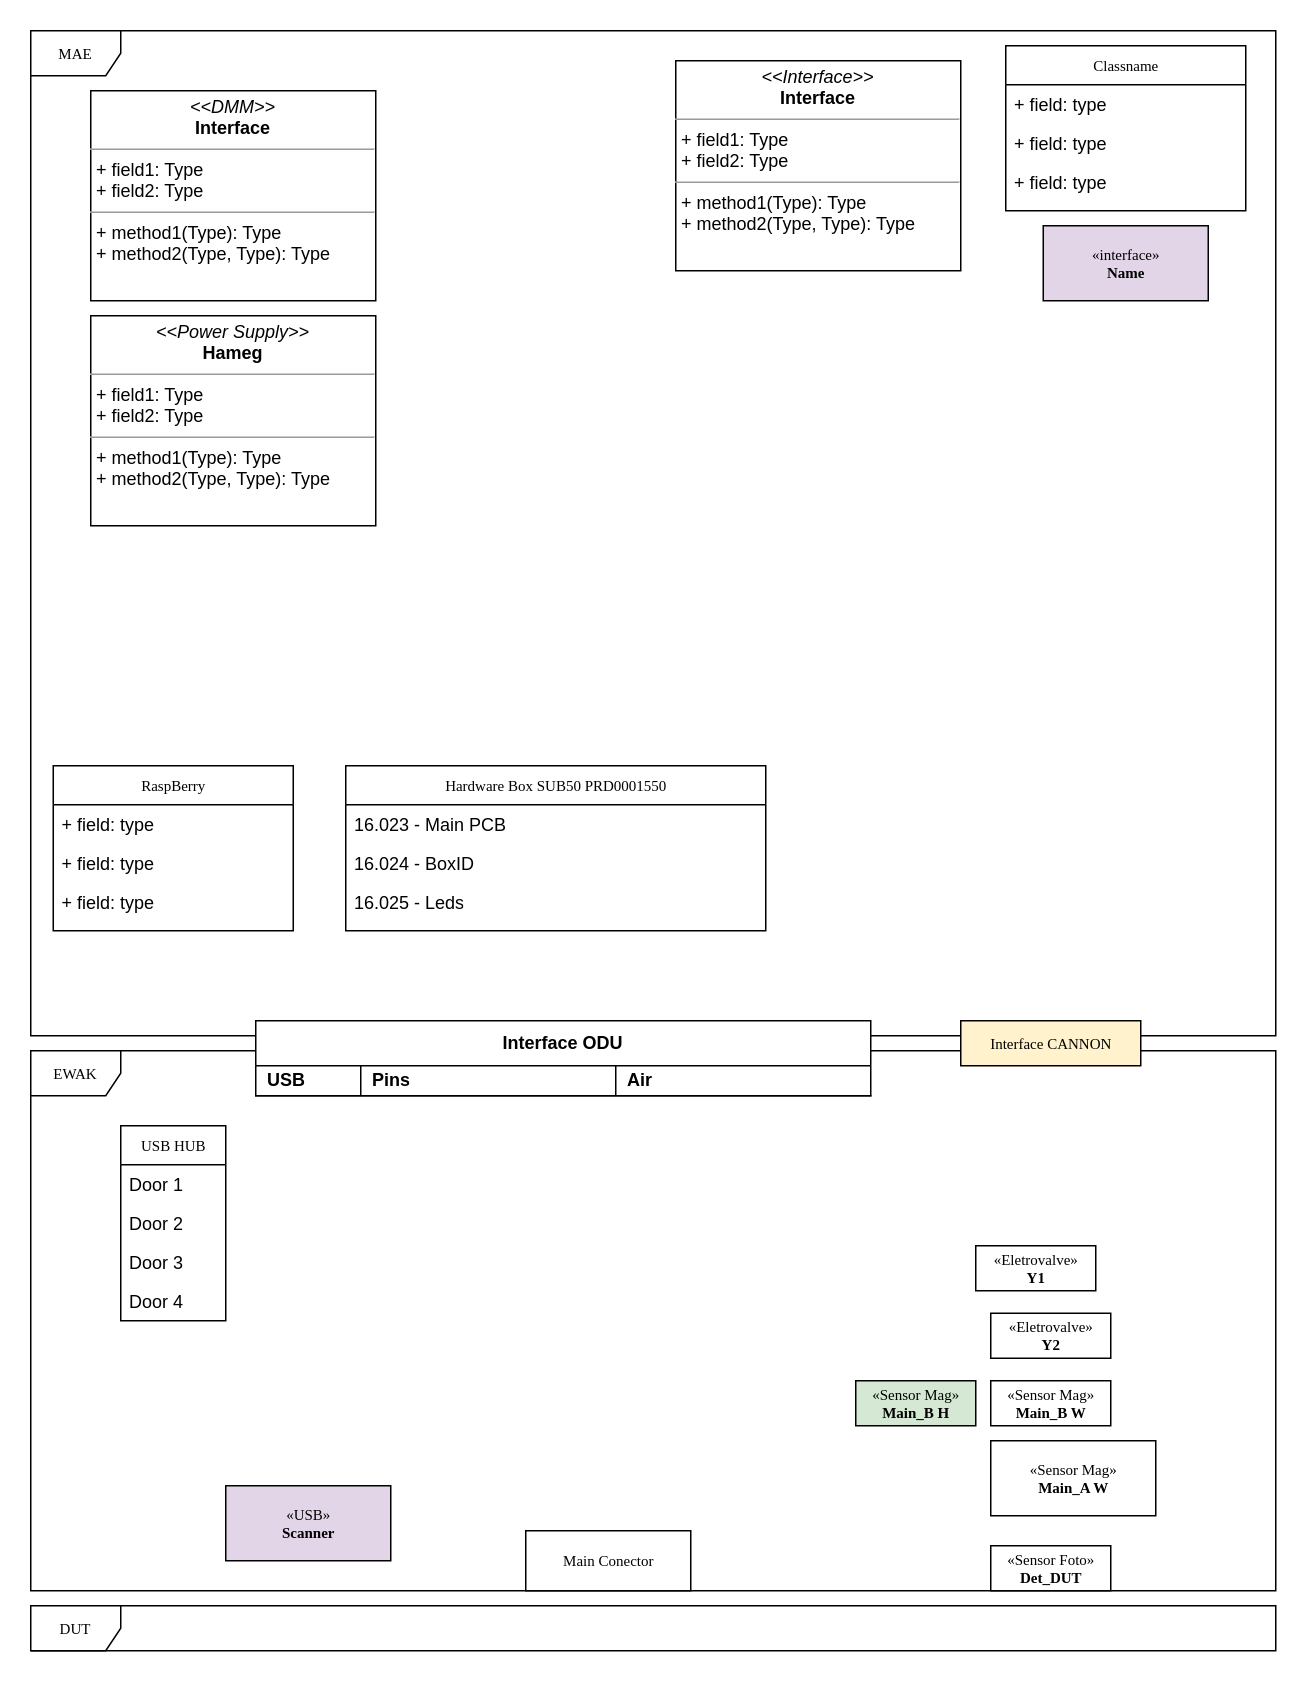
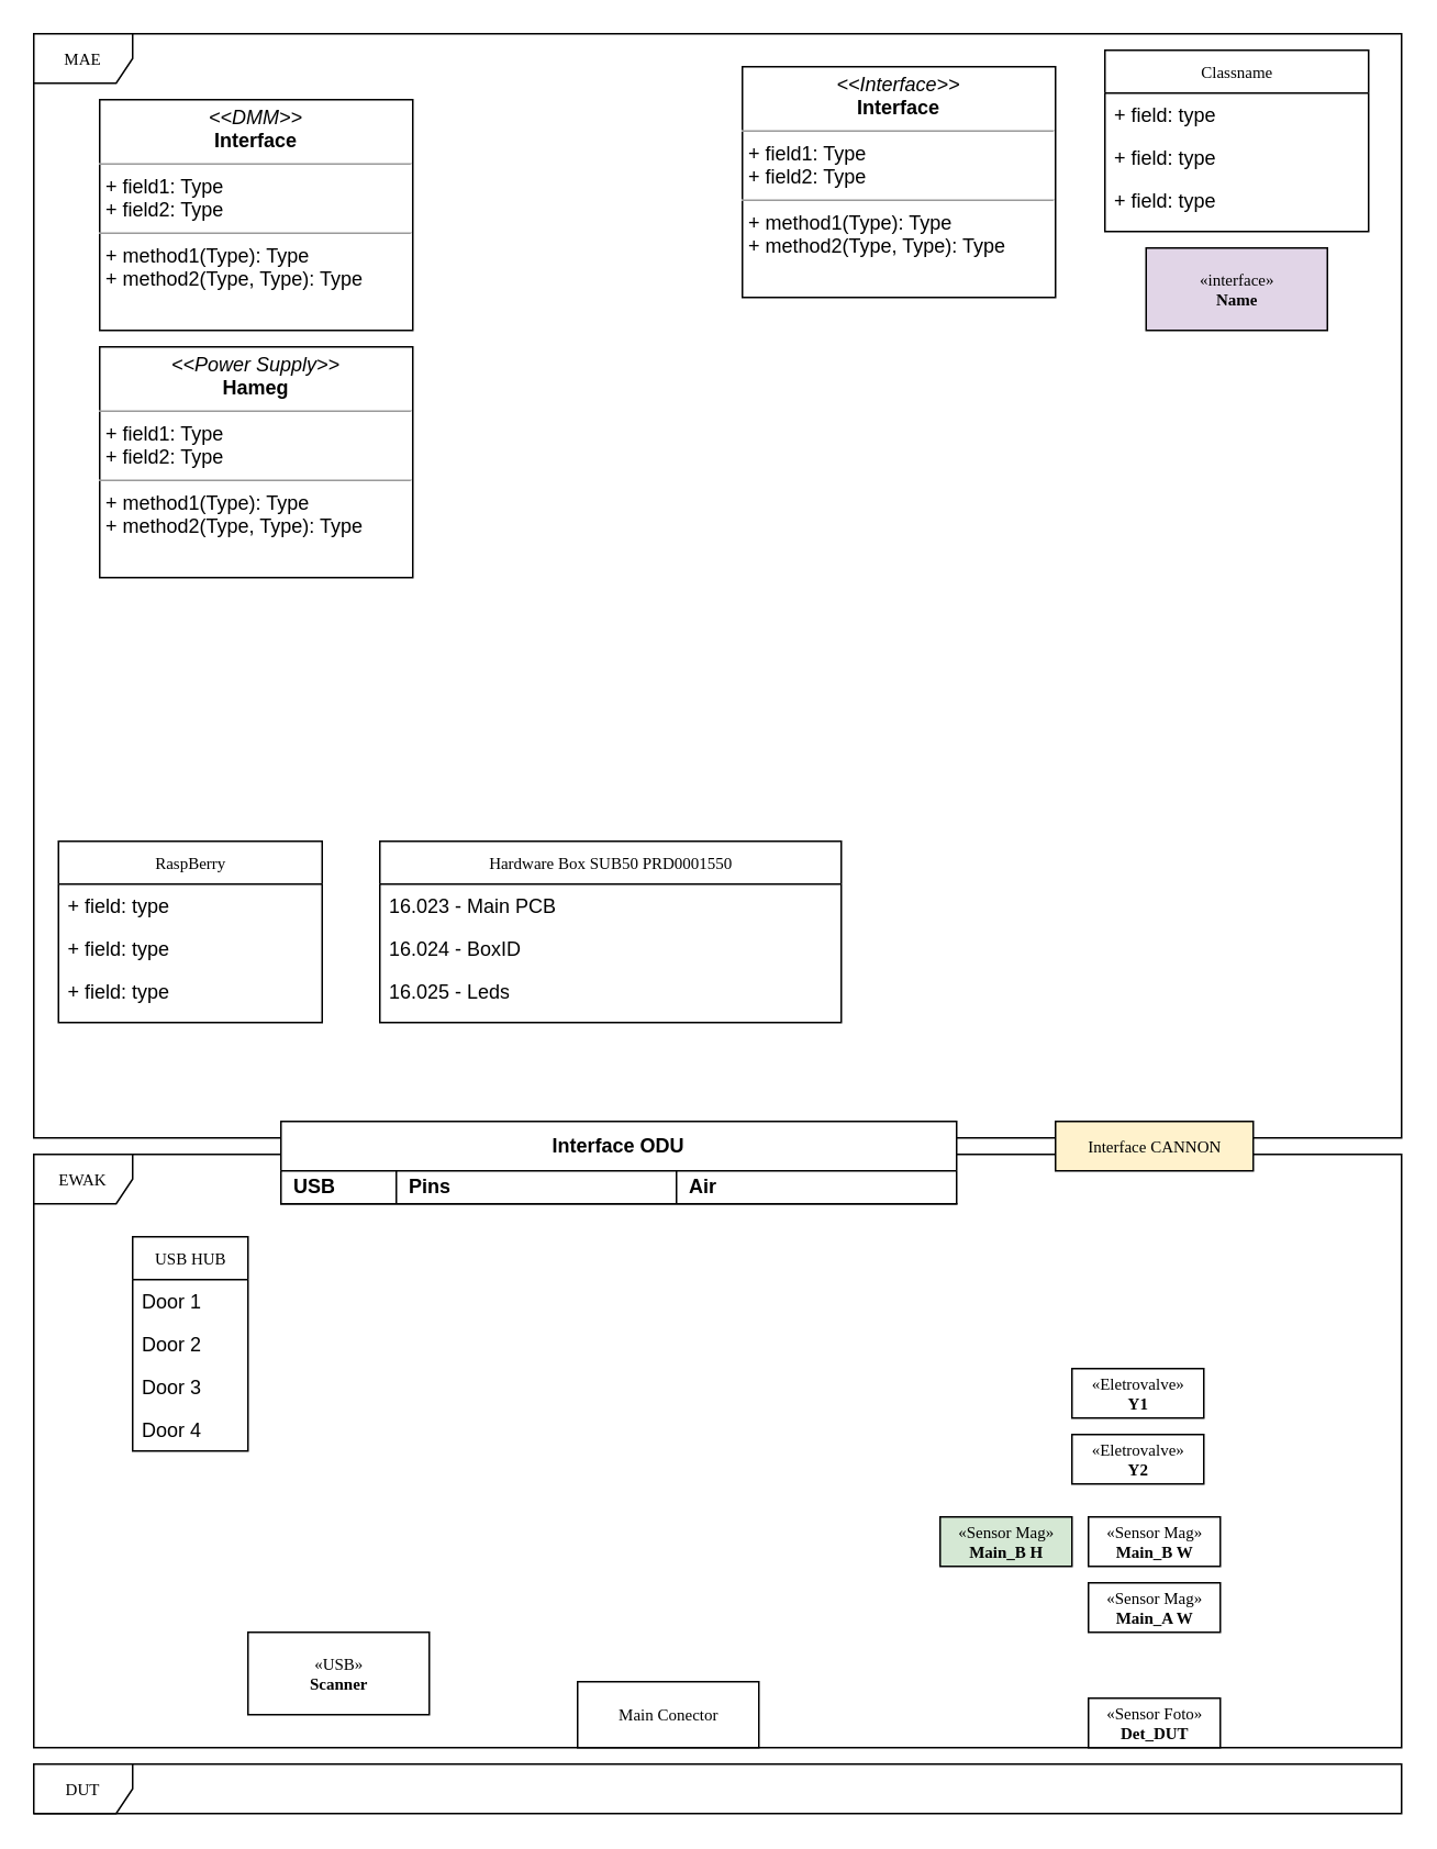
  <mxCell id="0" />
  <mxCell id="1" parent="0" />
  <mxCell id="2" value="MAE" style="shape=umlFrame;whiteSpace=wrap;html=1;rounded=0;shadow=0;comic=0;labelBackgroundColor=none;strokeWidth=1;fontFamily=Verdana;fontSize=10;align=center;" parent="1" vertex="1"><mxGeometry x="20" y="20" width="830" height="670" as="geometry" /></mxCell>
  <mxCell id="3" value="Classname" style="swimlane;html=1;fontStyle=0;childLayout=stackLayout;horizontal=1;startSize=26;fillColor=none;horizontalStack=0;resizeParent=1;resizeLast=0;collapsible=1;marginBottom=0;swimlaneFillColor=#ffffff;rounded=0;shadow=0;comic=0;labelBackgroundColor=none;strokeWidth=1;fontFamily=Verdana;fontSize=10;align=center;" parent="1" vertex="1"><mxGeometry x="670" y="30" width="160" height="110" as="geometry" /></mxCell>
  <mxCell id="4" value="+ field: type" style="text;html=1;strokeColor=none;fillColor=none;align=left;verticalAlign=top;spacingLeft=4;spacingRight=4;whiteSpace=wrap;overflow=hidden;rotatable=0;points=[[0,0.5],[1,0.5]];portConstraint=eastwest;" parent="3" vertex="1"><mxGeometry y="26" width="160" height="26" as="geometry" /></mxCell>
  <mxCell id="5" value="+ field: type" style="text;html=1;strokeColor=none;fillColor=none;align=left;verticalAlign=top;spacingLeft=4;spacingRight=4;whiteSpace=wrap;overflow=hidden;rotatable=0;points=[[0,0.5],[1,0.5]];portConstraint=eastwest;" parent="3" vertex="1"><mxGeometry y="52" width="160" height="26" as="geometry" /></mxCell>
  <mxCell id="6" value="+ field: type" style="text;html=1;strokeColor=none;fillColor=none;align=left;verticalAlign=top;spacingLeft=4;spacingRight=4;whiteSpace=wrap;overflow=hidden;rotatable=0;points=[[0,0.5],[1,0.5]];portConstraint=eastwest;" parent="3" vertex="1"><mxGeometry y="78" width="160" height="26" as="geometry" /></mxCell>
  <mxCell id="7" value="&lt;p style=&quot;margin:0px;margin-top:4px;text-align:center;&quot;&gt;&lt;i&gt;&amp;lt;&amp;lt;Interface&amp;gt;&amp;gt;&lt;/i&gt;&lt;br/&gt;&lt;b&gt;Interface&lt;/b&gt;&lt;/p&gt;&lt;hr size=&quot;1&quot;/&gt;&lt;p style=&quot;margin:0px;margin-left:4px;&quot;&gt;+ field1: Type&lt;br/&gt;+ field2: Type&lt;/p&gt;&lt;hr size=&quot;1&quot;/&gt;&lt;p style=&quot;margin:0px;margin-left:4px;&quot;&gt;+ method1(Type): Type&lt;br/&gt;+ method2(Type, Type): Type&lt;/p&gt;" style="verticalAlign=top;align=left;overflow=fill;fontSize=12;fontFamily=Helvetica;html=1;rounded=0;shadow=0;comic=0;labelBackgroundColor=none;strokeWidth=1" parent="1" vertex="1"><mxGeometry x="450" y="40" width="190" height="140" as="geometry" /></mxCell>
  <mxCell id="8" value="&amp;laquo;interface&amp;raquo;&lt;br&gt;&lt;b&gt;Name&lt;/b&gt;" style="html=1;rounded=0;shadow=0;comic=0;labelBackgroundColor=none;strokeWidth=1;fontFamily=Verdana;fontSize=10;align=center;fillColor=#e1d5e7;" parent="1" vertex="1"><mxGeometry x="695" y="150" width="110" height="50" as="geometry" /></mxCell>
  <mxCell id="9" value="EWAK" style="shape=umlFrame;whiteSpace=wrap;html=1;rounded=0;shadow=0;comic=0;labelBackgroundColor=none;strokeWidth=1;fontFamily=Verdana;fontSize=10;align=center;" vertex="1" parent="1"><mxGeometry x="20" y="700" width="830" height="360" as="geometry" /></mxCell>
  <mxCell id="10" value="Main Conector" style="html=1;rounded=0;shadow=0;comic=0;labelBackgroundColor=none;strokeWidth=1;fontFamily=Verdana;fontSize=10;align=center;" vertex="1" parent="1"><mxGeometry x="350" y="1020" width="110" height="40" as="geometry" /></mxCell>
  <mxCell id="11" value="USB HUB" style="swimlane;html=1;fontStyle=0;childLayout=stackLayout;horizontal=1;startSize=26;fillColor=none;horizontalStack=0;resizeParent=1;resizeLast=0;collapsible=1;marginBottom=0;swimlaneFillColor=#ffffff;rounded=0;shadow=0;comic=0;labelBackgroundColor=none;strokeWidth=1;fontFamily=Verdana;fontSize=10;align=center;" vertex="1" parent="1"><mxGeometry x="80" y="750" width="70" height="130" as="geometry" /></mxCell>
  <mxCell id="12" value="Door 1" style="text;html=1;strokeColor=none;fillColor=none;align=left;verticalAlign=top;spacingLeft=4;spacingRight=4;whiteSpace=wrap;overflow=hidden;rotatable=0;points=[[0,0.5],[1,0.5]];portConstraint=eastwest;" vertex="1" parent="11"><mxGeometry y="26" width="70" height="26" as="geometry" /></mxCell>
  <mxCell id="13" value="Door 2" style="text;html=1;strokeColor=none;fillColor=none;align=left;verticalAlign=top;spacingLeft=4;spacingRight=4;whiteSpace=wrap;overflow=hidden;rotatable=0;points=[[0,0.5],[1,0.5]];portConstraint=eastwest;" vertex="1" parent="11"><mxGeometry y="52" width="70" height="26" as="geometry" /></mxCell>
  <mxCell id="14" value="Door 3" style="text;html=1;strokeColor=none;fillColor=none;align=left;verticalAlign=top;spacingLeft=4;spacingRight=4;whiteSpace=wrap;overflow=hidden;rotatable=0;points=[[0,0.5],[1,0.5]];portConstraint=eastwest;" vertex="1" parent="11"><mxGeometry y="78" width="70" height="26" as="geometry" /></mxCell>
  <mxCell id="15" value="Door 4" style="text;html=1;strokeColor=none;fillColor=none;align=left;verticalAlign=top;spacingLeft=4;spacingRight=4;whiteSpace=wrap;overflow=hidden;rotatable=0;points=[[0,0.5],[1,0.5]];portConstraint=eastwest;" vertex="1" parent="11"><mxGeometry y="104" width="70" height="26" as="geometry" /></mxCell>
  <mxCell id="16" value="Interface CANNON" style="html=1;rounded=0;shadow=0;comic=0;labelBackgroundColor=none;strokeWidth=1;fontFamily=Verdana;fontSize=10;align=center;fillColor=#fff2cc;" vertex="1" parent="1"><mxGeometry x="640" y="680" width="120" height="30" as="geometry" /></mxCell>
  <mxCell id="17" value="DUT" style="shape=umlFrame;whiteSpace=wrap;html=1;rounded=0;shadow=0;comic=0;labelBackgroundColor=none;strokeWidth=1;fontFamily=Verdana;fontSize=10;align=center;" vertex="1" parent="1"><mxGeometry x="20" y="1070" width="830" height="30" as="geometry" /></mxCell>
  <mxCell id="18" value="«Eletrovalve»&lt;br&gt;&lt;b&gt;Y1&lt;/b&gt;" style="html=1;rounded=0;shadow=0;comic=0;labelBackgroundColor=none;strokeWidth=1;fontFamily=Verdana;fontSize=10;align=center;" vertex="1" parent="1"><mxGeometry x="650" y="830" width="80" height="30" as="geometry" /></mxCell>
- <mxCell id="19" value="«Eletrovalve»&lt;br&gt;&lt;b&gt;Y2&lt;/b&gt;" style="html=1;rounded=0;shadow=0;comic=0;labelBackgroundColor=none;strokeWidth=1;fontFamily=Verdana;fontSize=10;align=center;" vertex="1" parent="1"><mxGeometry x="660" y="875" width="80" height="30" as="geometry" /></mxCell>
+ <mxCell id="19" value="«Eletrovalve»&lt;br&gt;&lt;b&gt;Y2&lt;/b&gt;" style="html=1;rounded=0;shadow=0;comic=0;labelBackgroundColor=none;strokeWidth=1;fontFamily=Verdana;fontSize=10;align=center;" vertex="1" parent="1"><mxGeometry x="650" y="870" width="80" height="30" as="geometry" /></mxCell>
  <mxCell id="20" value="«Sensor Foto»&lt;br&gt;&lt;b&gt;Det_DUT&lt;/b&gt;" style="html=1;rounded=0;shadow=0;comic=0;labelBackgroundColor=none;strokeWidth=1;fontFamily=Verdana;fontSize=10;align=center;" vertex="1" parent="1"><mxGeometry x="660" y="1030" width="80" height="30" as="geometry" /></mxCell>
- <mxCell id="21" value="«Sensor Mag»&lt;br&gt;&lt;b&gt;Main_A W&lt;/b&gt;" style="html=1;rounded=0;shadow=0;comic=0;labelBackgroundColor=none;strokeWidth=1;fontFamily=Verdana;fontSize=10;align=center;" vertex="1" parent="1"><mxGeometry x="660" y="960" width="110" height="50" as="geometry" /></mxCell>
+ <mxCell id="21" value="«Sensor Mag»&lt;br&gt;&lt;b&gt;Main_A W&lt;/b&gt;" style="html=1;rounded=0;shadow=0;comic=0;labelBackgroundColor=none;strokeWidth=1;fontFamily=Verdana;fontSize=10;align=center;" vertex="1" parent="1"><mxGeometry x="660" y="960" width="80" height="30" as="geometry" /></mxCell>
  <mxCell id="22" value="«Sensor Mag»&lt;br&gt;&lt;b&gt;Main_B H&lt;/b&gt;" style="html=1;rounded=0;shadow=0;comic=0;labelBackgroundColor=none;strokeWidth=1;fontFamily=Verdana;fontSize=10;align=center;fillColor=#d5e8d4;" vertex="1" parent="1"><mxGeometry x="570" y="920" width="80" height="30" as="geometry" /></mxCell>
  <mxCell id="23" value="«Sensor Mag»&lt;br&gt;&lt;b&gt;Main_B W&lt;/b&gt;" style="html=1;rounded=0;shadow=0;comic=0;labelBackgroundColor=none;strokeWidth=1;fontFamily=Verdana;fontSize=10;align=center;" vertex="1" parent="1"><mxGeometry x="660" y="920" width="80" height="30" as="geometry" /></mxCell>
- <mxCell id="24" value="«USB»&lt;br&gt;&lt;b&gt;Scanner&lt;/b&gt;" style="html=1;rounded=0;shadow=0;comic=0;labelBackgroundColor=none;strokeWidth=1;fontFamily=Verdana;fontSize=10;align=center;fillColor=#e1d5e7;" vertex="1" parent="1"><mxGeometry x="150" y="990" width="110" height="50" as="geometry" /></mxCell>
+ <mxCell id="24" value="«USB»&lt;br&gt;&lt;b&gt;Scanner&lt;/b&gt;" style="html=1;rounded=0;shadow=0;comic=0;labelBackgroundColor=none;strokeWidth=1;fontFamily=Verdana;fontSize=10;align=center;" vertex="1" parent="1"><mxGeometry x="150" y="990" width="110" height="50" as="geometry" /></mxCell>
  <mxCell id="25" value="&lt;font style=&quot;font-size: 12px;&quot;&gt;Interface ODU&lt;/font&gt;" style="shape=table;startSize=30;container=1;collapsible=1;childLayout=tableLayout;fixedRows=1;rowLines=0;fontStyle=1;align=center;resizeLast=1;html=1;whiteSpace=wrap;direction=east;" vertex="1" parent="1"><mxGeometry x="170" y="680" width="410" height="50" as="geometry" /></mxCell>
  <mxCell id="26" value="" style="shape=tableRow;horizontal=0;startSize=0;swimlaneHead=0;swimlaneBody=0;fillColor=none;collapsible=0;dropTarget=0;points=[[0,0.5],[1,0.5]];portConstraint=eastwest;top=0;left=0;right=0;bottom=1;html=1;" vertex="1" parent="25"><mxGeometry y="30" width="410" height="20" as="geometry" /></mxCell>
  <mxCell id="27" value="USB" style="shape=partialRectangle;connectable=0;fillColor=none;top=0;left=0;bottom=0;right=0;align=left;spacingLeft=6;fontStyle=1;overflow=hidden;html=1;whiteSpace=wrap;" vertex="1" parent="26"><mxGeometry width="70" height="20" as="geometry"><mxRectangle width="70" height="20" as="alternateBounds" /></mxGeometry></mxCell>
  <mxCell id="28" value="Pins" style="shape=partialRectangle;connectable=0;fillColor=none;top=0;left=0;bottom=0;right=0;align=left;spacingLeft=6;fontStyle=1;overflow=hidden;html=1;whiteSpace=wrap;" vertex="1" parent="26"><mxGeometry x="70" width="170" height="20" as="geometry"><mxRectangle width="170" height="20" as="alternateBounds" /></mxGeometry></mxCell>
  <mxCell id="29" value="Air" style="shape=partialRectangle;connectable=0;fillColor=none;top=0;left=0;bottom=0;right=0;align=left;spacingLeft=6;fontStyle=1;overflow=hidden;html=1;whiteSpace=wrap;" vertex="1" parent="26"><mxGeometry x="240" width="170" height="20" as="geometry"><mxRectangle width="170" height="20" as="alternateBounds" /></mxGeometry></mxCell>
  <mxCell id="30" value="RaspBerry" style="swimlane;html=1;fontStyle=0;childLayout=stackLayout;horizontal=1;startSize=26;fillColor=none;horizontalStack=0;resizeParent=1;resizeLast=0;collapsible=1;marginBottom=0;swimlaneFillColor=#ffffff;rounded=0;shadow=0;comic=0;labelBackgroundColor=none;strokeWidth=1;fontFamily=Verdana;fontSize=10;align=center;" vertex="1" parent="1"><mxGeometry x="35" y="510" width="160" height="110" as="geometry" /></mxCell>
  <mxCell id="31" value="+ field: type" style="text;html=1;strokeColor=none;fillColor=none;align=left;verticalAlign=top;spacingLeft=4;spacingRight=4;whiteSpace=wrap;overflow=hidden;rotatable=0;points=[[0,0.5],[1,0.5]];portConstraint=eastwest;" vertex="1" parent="30"><mxGeometry y="26" width="160" height="26" as="geometry" /></mxCell>
  <mxCell id="32" value="+ field: type" style="text;html=1;strokeColor=none;fillColor=none;align=left;verticalAlign=top;spacingLeft=4;spacingRight=4;whiteSpace=wrap;overflow=hidden;rotatable=0;points=[[0,0.5],[1,0.5]];portConstraint=eastwest;" vertex="1" parent="30"><mxGeometry y="52" width="160" height="26" as="geometry" /></mxCell>
  <mxCell id="33" value="+ field: type" style="text;html=1;strokeColor=none;fillColor=none;align=left;verticalAlign=top;spacingLeft=4;spacingRight=4;whiteSpace=wrap;overflow=hidden;rotatable=0;points=[[0,0.5],[1,0.5]];portConstraint=eastwest;" vertex="1" parent="30"><mxGeometry y="78" width="160" height="26" as="geometry" /></mxCell>
  <mxCell id="34" value="Hardware Box SUB50&amp;nbsp;PRD0001550" style="swimlane;html=1;fontStyle=0;childLayout=stackLayout;horizontal=1;startSize=26;fillColor=none;horizontalStack=0;resizeParent=1;resizeLast=0;collapsible=1;marginBottom=0;swimlaneFillColor=#ffffff;rounded=0;shadow=0;comic=0;labelBackgroundColor=none;strokeWidth=1;fontFamily=Verdana;fontSize=10;align=center;" vertex="1" parent="1"><mxGeometry x="230" y="510" width="280" height="110" as="geometry" /></mxCell>
  <mxCell id="35" value="16.023 - Main PCB" style="text;html=1;strokeColor=none;fillColor=none;align=left;verticalAlign=top;spacingLeft=4;spacingRight=4;whiteSpace=wrap;overflow=hidden;rotatable=0;points=[[0,0.5],[1,0.5]];portConstraint=eastwest;" vertex="1" parent="34"><mxGeometry y="26" width="280" height="26" as="geometry" /></mxCell>
  <mxCell id="36" value="16.024 - BoxID&lt;br&gt;" style="text;html=1;strokeColor=none;fillColor=none;align=left;verticalAlign=top;spacingLeft=4;spacingRight=4;whiteSpace=wrap;overflow=hidden;rotatable=0;points=[[0,0.5],[1,0.5]];portConstraint=eastwest;" vertex="1" parent="34"><mxGeometry y="52" width="280" height="26" as="geometry" /></mxCell>
  <mxCell id="37" value="16.025 - Leds" style="text;html=1;strokeColor=none;fillColor=none;align=left;verticalAlign=top;spacingLeft=4;spacingRight=4;whiteSpace=wrap;overflow=hidden;rotatable=0;points=[[0,0.5],[1,0.5]];portConstraint=eastwest;" vertex="1" parent="34"><mxGeometry y="78" width="280" height="26" as="geometry" /></mxCell>
  <mxCell id="38" value="&lt;p style=&quot;margin:0px;margin-top:4px;text-align:center;&quot;&gt;&lt;i&gt;&amp;lt;&amp;lt;DMM&amp;gt;&amp;gt;&lt;/i&gt;&lt;br&gt;&lt;b&gt;Interface&lt;/b&gt;&lt;/p&gt;&lt;hr size=&quot;1&quot;&gt;&lt;p style=&quot;margin:0px;margin-left:4px;&quot;&gt;+ field1: Type&lt;br&gt;+ field2: Type&lt;/p&gt;&lt;hr size=&quot;1&quot;&gt;&lt;p style=&quot;margin:0px;margin-left:4px;&quot;&gt;+ method1(Type): Type&lt;br&gt;+ method2(Type, Type): Type&lt;/p&gt;" style="verticalAlign=top;align=left;overflow=fill;fontSize=12;fontFamily=Helvetica;html=1;rounded=0;shadow=0;comic=0;labelBackgroundColor=none;strokeWidth=1" vertex="1" parent="1"><mxGeometry x="60" y="60" width="190" height="140" as="geometry" /></mxCell>
  <mxCell id="39" value="&lt;p style=&quot;margin:0px;margin-top:4px;text-align:center;&quot;&gt;&lt;i&gt;&amp;lt;&amp;lt;Power Supply&amp;gt;&amp;gt;&lt;/i&gt;&lt;br&gt;&lt;b&gt;Hameg&lt;/b&gt;&lt;/p&gt;&lt;hr size=&quot;1&quot;&gt;&lt;p style=&quot;margin:0px;margin-left:4px;&quot;&gt;+ field1: Type&lt;br&gt;+ field2: Type&lt;/p&gt;&lt;hr size=&quot;1&quot;&gt;&lt;p style=&quot;margin:0px;margin-left:4px;&quot;&gt;+ method1(Type): Type&lt;br&gt;+ method2(Type, Type): Type&lt;/p&gt;" style="verticalAlign=top;align=left;overflow=fill;fontSize=12;fontFamily=Helvetica;html=1;rounded=0;shadow=0;comic=0;labelBackgroundColor=none;strokeWidth=1" vertex="1" parent="1"><mxGeometry x="60" y="210" width="190" height="140" as="geometry" /></mxCell>
